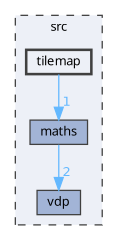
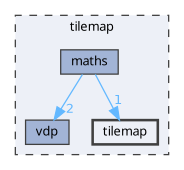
  digraph {
    compound=true
    fontname="Noto Sans"
    node [color=grey25 fillcolor="#a2b4d6" fontname="Noto Sans" fontsize=10 shape=box style=filled]
    edge [color=steelblue1 fontcolor=steelblue1 fontname="Noto Sans" fontsize=10 labeldistance=1.5 labelfontname=Helvetica labelfontsize=10]
    n1 [height=0.2 label=vdp width=0.4]
    n2 [height=0.2 label=maths width=0.4]
    n3 [fillcolor="#edf0f7" height=0.2 label=tilemap style="filled,bold" width=0.4]
    subgraph cluster_1 {
      bgcolor="#edf0f7"
      fontsize=10
-     label=src
+     label=tilemap
      pencolor=grey25
      style="filled,dashed"
      n1
      n2
      n3
    }
    n2 -> n1 [headlabel=2]
-   n3 -> n2 [headlabel=1]
+   n2 -> n3 [headlabel=1]
  }
